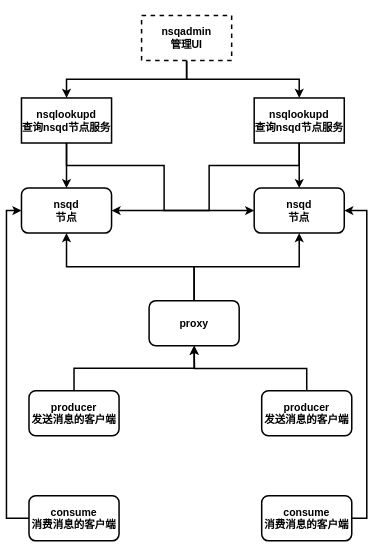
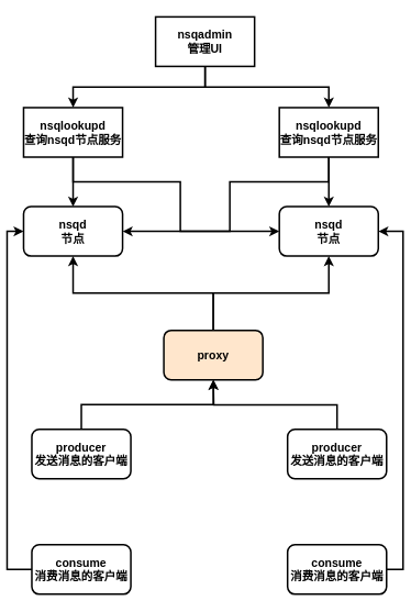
  <mxCell id="0" />
  <mxCell id="1" parent="0" />
  <mxCell id="2" style="edgeStyle=orthogonalEdgeStyle;rounded=0;orthogonalLoop=1;jettySize=auto;html=1;exitX=0.5;exitY=1;exitDx=0;exitDy=0;entryX=0.5;entryY=0;entryDx=0;entryDy=0;fontSize=14;fontStyle=1;strokeWidth=2;" edge="1" parent="1" source="4" target="7"><mxGeometry relative="1" as="geometry" /></mxCell>
  <mxCell id="3" style="edgeStyle=orthogonalEdgeStyle;rounded=0;orthogonalLoop=1;jettySize=auto;html=1;exitX=0.5;exitY=1;exitDx=0;exitDy=0;entryX=0.5;entryY=0;entryDx=0;entryDy=0;fontSize=14;fontStyle=1;strokeWidth=2;" edge="1" parent="1" source="4" target="10"><mxGeometry relative="1" as="geometry" /></mxCell>
- <mxCell id="4" value="nsqadmin&lt;br style=&quot;font-size: 14px;&quot;&gt;管理UI" style="rounded=0;whiteSpace=wrap;html=1;fontSize=14;fontStyle=1;strokeWidth=2;dashed=1;" vertex="1" parent="1"><mxGeometry x="180" y="20" width="120" height="60" as="geometry" /></mxCell>
+ <mxCell id="4" value="nsqadmin&lt;br style=&quot;font-size: 14px;&quot;&gt;管理UI" style="rounded=0;whiteSpace=wrap;html=1;fontSize=14;fontStyle=1;strokeWidth=2;" vertex="1" parent="1"><mxGeometry x="180" y="20" width="120" height="60" as="geometry" /></mxCell>
  <mxCell id="5" style="edgeStyle=orthogonalEdgeStyle;rounded=0;orthogonalLoop=1;jettySize=auto;html=1;exitX=0.5;exitY=1;exitDx=0;exitDy=0;entryX=0.5;entryY=0;entryDx=0;entryDy=0;fontSize=14;fontStyle=1;strokeWidth=2;" edge="1" parent="1" source="7" target="11"><mxGeometry relative="1" as="geometry" /></mxCell>
  <mxCell id="6" style="edgeStyle=orthogonalEdgeStyle;rounded=0;orthogonalLoop=1;jettySize=auto;html=1;exitX=0.5;exitY=1;exitDx=0;exitDy=0;entryX=0;entryY=0.5;entryDx=0;entryDy=0;fontSize=14;fontStyle=1;strokeWidth=2;" edge="1" parent="1" source="7" target="12"><mxGeometry relative="1" as="geometry"><Array as="points"><mxPoint x="80" y="220" /><mxPoint x="210" y="220" /><mxPoint x="210" y="280" /></Array></mxGeometry></mxCell>
  <mxCell id="7" value="nsqlookupd&lt;br style=&quot;font-size: 14px;&quot;&gt;查询nsqd节点服务" style="rounded=0;whiteSpace=wrap;html=1;fontSize=14;fontStyle=1;strokeWidth=2;" vertex="1" parent="1"><mxGeometry x="20" y="130" width="120" height="60" as="geometry" /></mxCell>
  <mxCell id="8" style="edgeStyle=orthogonalEdgeStyle;rounded=0;orthogonalLoop=1;jettySize=auto;html=1;exitX=0.5;exitY=1;exitDx=0;exitDy=0;entryX=0.5;entryY=0;entryDx=0;entryDy=0;fontSize=14;fontStyle=1;strokeWidth=2;" edge="1" parent="1" source="10" target="12"><mxGeometry relative="1" as="geometry" /></mxCell>
  <mxCell id="9" style="edgeStyle=orthogonalEdgeStyle;rounded=0;orthogonalLoop=1;jettySize=auto;html=1;exitX=0.5;exitY=1;exitDx=0;exitDy=0;entryX=1;entryY=0.5;entryDx=0;entryDy=0;fontSize=14;fontStyle=1;strokeWidth=2;" edge="1" parent="1" source="10" target="11"><mxGeometry relative="1" as="geometry"><Array as="points"><mxPoint x="390" y="220" /><mxPoint x="270" y="220" /><mxPoint x="270" y="280" /></Array></mxGeometry></mxCell>
  <mxCell id="10" value="nsqlookupd&lt;br style=&quot;font-size: 14px;&quot;&gt;查询nsqd节点服务" style="rounded=0;whiteSpace=wrap;html=1;fontSize=14;fontStyle=1;strokeWidth=2;" vertex="1" parent="1"><mxGeometry x="330" y="130" width="120" height="60" as="geometry" /></mxCell>
  <mxCell id="11" value="nsqd&lt;br style=&quot;font-size: 14px;&quot;&gt;节点" style="rounded=1;whiteSpace=wrap;html=1;fontSize=14;fontStyle=1;strokeWidth=2;" vertex="1" parent="1"><mxGeometry x="20" y="250" width="120" height="60" as="geometry" /></mxCell>
  <mxCell id="12" value="nsqd&lt;br style=&quot;font-size: 14px;&quot;&gt;节点" style="rounded=1;whiteSpace=wrap;html=1;fontSize=14;fontStyle=1;strokeWidth=2;" vertex="1" parent="1"><mxGeometry x="330" y="250" width="120" height="60" as="geometry" /></mxCell>
  <mxCell id="13" style="edgeStyle=orthogonalEdgeStyle;rounded=0;orthogonalLoop=1;jettySize=auto;html=1;exitX=0.5;exitY=0;exitDx=0;exitDy=0;entryX=0.5;entryY=1;entryDx=0;entryDy=0;fontSize=14;fontStyle=1;strokeWidth=2;" edge="1" parent="1" source="15" target="11"><mxGeometry relative="1" as="geometry" /></mxCell>
  <mxCell id="14" style="edgeStyle=orthogonalEdgeStyle;rounded=0;orthogonalLoop=1;jettySize=auto;html=1;exitX=0.5;exitY=0;exitDx=0;exitDy=0;entryX=0.5;entryY=1;entryDx=0;entryDy=0;fontSize=14;fontStyle=1;strokeWidth=2;" edge="1" parent="1" source="15" target="12"><mxGeometry relative="1" as="geometry" /></mxCell>
- <mxCell id="15" value="proxy" style="rounded=1;whiteSpace=wrap;html=1;fontSize=14;fontStyle=1;strokeWidth=2;" vertex="1" parent="1"><mxGeometry x="190" y="400" width="120" height="60" as="geometry" /></mxCell>
+ <mxCell id="15" value="proxy" style="rounded=1;whiteSpace=wrap;html=1;fontSize=14;fontStyle=1;strokeWidth=2;fillColor=#ffe6cc;" vertex="1" parent="1"><mxGeometry x="190" y="400" width="120" height="60" as="geometry" /></mxCell>
  <mxCell id="16" style="edgeStyle=orthogonalEdgeStyle;rounded=0;orthogonalLoop=1;jettySize=auto;html=1;exitX=0.5;exitY=0;exitDx=0;exitDy=0;entryX=0.5;entryY=1;entryDx=0;entryDy=0;fontSize=14;fontStyle=1;strokeWidth=2;" edge="1" parent="1" source="17" target="15"><mxGeometry relative="1" as="geometry" /></mxCell>
  <mxCell id="17" value="producer&lt;br style=&quot;font-size: 14px;&quot;&gt;发送消息的客户端" style="rounded=1;whiteSpace=wrap;html=1;fontSize=14;fontStyle=1;strokeWidth=2;" vertex="1" parent="1"><mxGeometry x="30" y="520" width="120" height="60" as="geometry" /></mxCell>
  <mxCell id="18" style="edgeStyle=orthogonalEdgeStyle;rounded=0;orthogonalLoop=1;jettySize=auto;html=1;exitX=0.5;exitY=0;exitDx=0;exitDy=0;fontSize=14;fontStyle=1;strokeWidth=2;" edge="1" parent="1" source="19"><mxGeometry relative="1" as="geometry"><mxPoint x="250" y="460" as="targetPoint" /></mxGeometry></mxCell>
  <mxCell id="19" value="producer&lt;br style=&quot;font-size: 14px;&quot;&gt;发送消息的客户端" style="rounded=1;whiteSpace=wrap;html=1;fontSize=14;fontStyle=1;strokeWidth=2;" vertex="1" parent="1"><mxGeometry x="340" y="520" width="120" height="60" as="geometry" /></mxCell>
  <mxCell id="20" style="edgeStyle=orthogonalEdgeStyle;rounded=0;orthogonalLoop=1;jettySize=auto;html=1;exitX=0;exitY=0.5;exitDx=0;exitDy=0;entryX=0;entryY=0.5;entryDx=0;entryDy=0;fontSize=14;fontStyle=1;strokeWidth=2;" edge="1" parent="1" source="21" target="11"><mxGeometry relative="1" as="geometry" /></mxCell>
  <mxCell id="21" value="consume&lt;br style=&quot;font-size: 14px;&quot;&gt;消费消息的客户端" style="rounded=1;whiteSpace=wrap;html=1;fontSize=14;fontStyle=1;strokeWidth=2;" vertex="1" parent="1"><mxGeometry x="30" y="660" width="120" height="60" as="geometry" /></mxCell>
  <mxCell id="22" style="edgeStyle=orthogonalEdgeStyle;rounded=0;orthogonalLoop=1;jettySize=auto;html=1;exitX=1;exitY=0.5;exitDx=0;exitDy=0;entryX=1;entryY=0.5;entryDx=0;entryDy=0;fontSize=14;fontStyle=1;strokeWidth=2;" edge="1" parent="1" source="23" target="12"><mxGeometry relative="1" as="geometry" /></mxCell>
  <mxCell id="23" value="consume&lt;br style=&quot;font-size: 14px;&quot;&gt;消费消息的客户端" style="rounded=1;whiteSpace=wrap;html=1;fontSize=14;fontStyle=1;strokeWidth=2;" vertex="1" parent="1"><mxGeometry x="340" y="660" width="120" height="60" as="geometry" /></mxCell>
